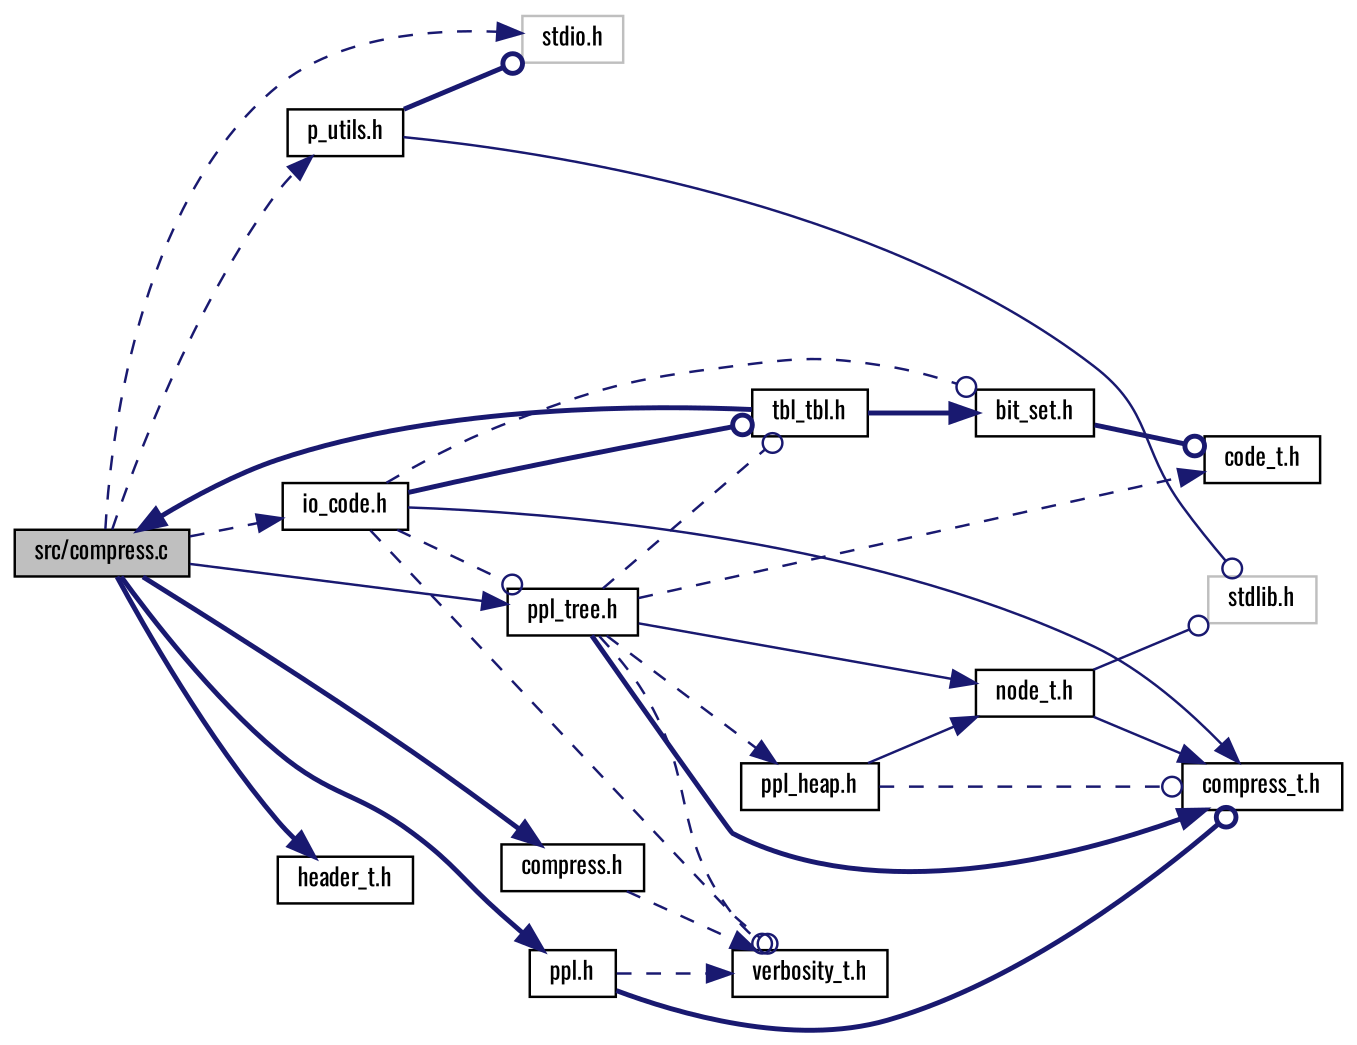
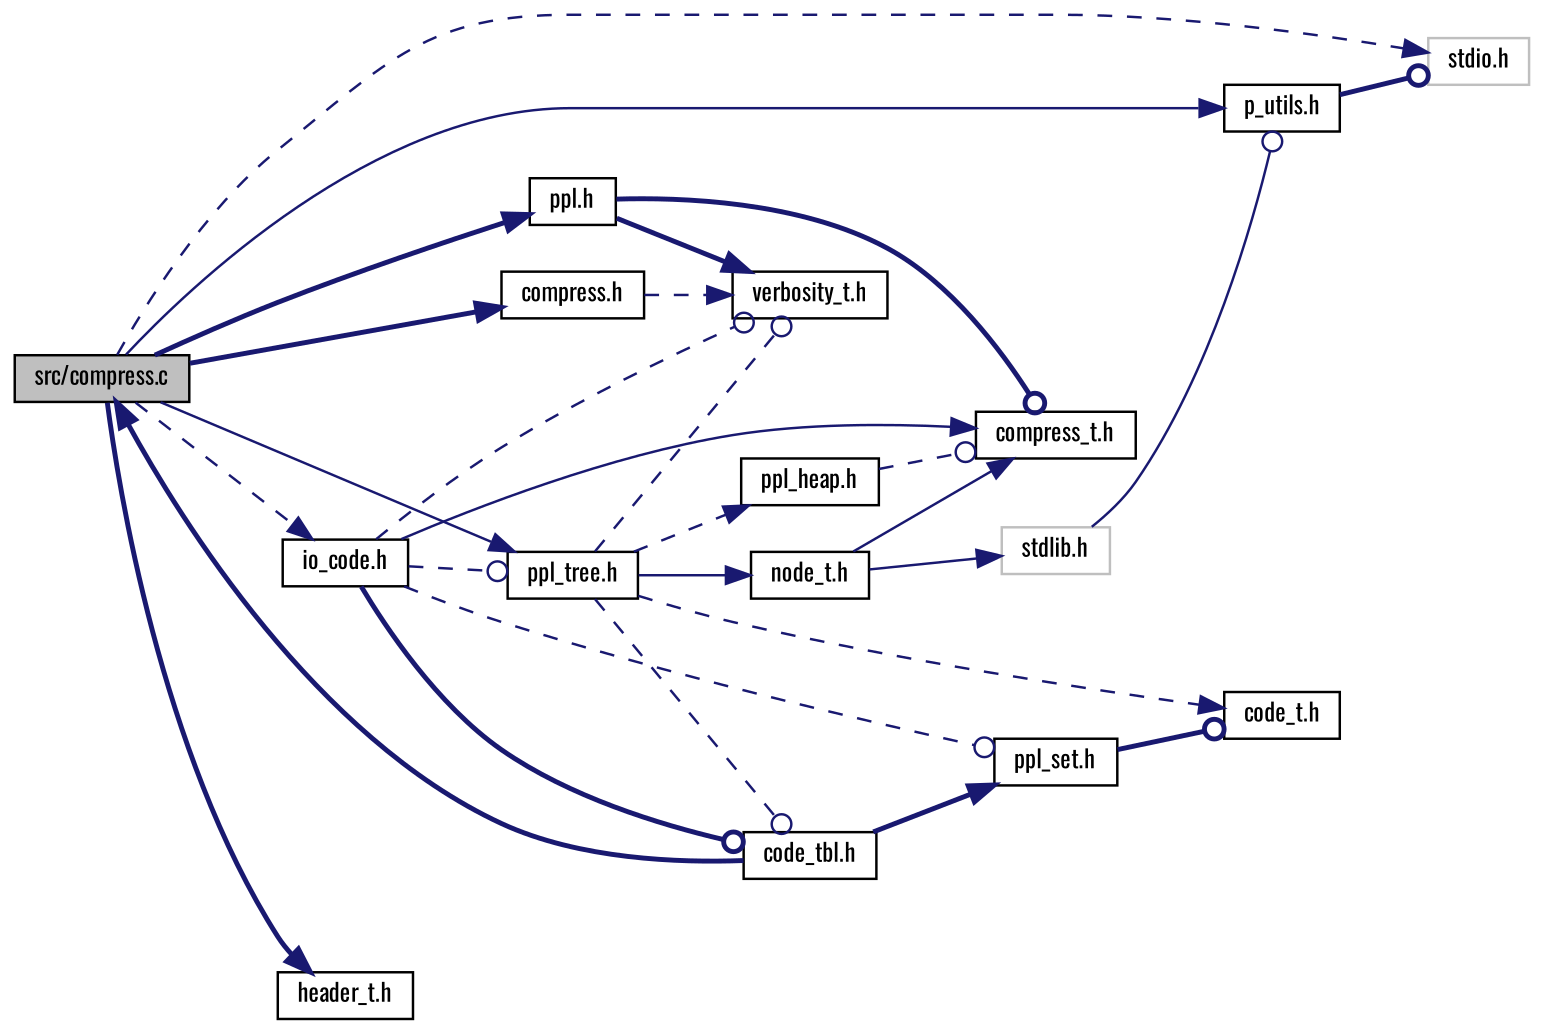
  digraph {
    fontname=Oswald
    rankdir=LR
    node [color=black fillcolor=white fontname=Oswald fontsize=10 shape=record style=filled]
    edge [arrowhead=normal color=midnightblue fontname=Oswald fontsize=10 labelfontname=Helvetica labelfontsize=10 style=dashed]
    n1 [fillcolor=grey75 fontcolor=black height=0.2 label="src/compress.c" width=0.4]
    n2 [color=grey75 height=0.2 label="stdio.h" width=0.4]
    n3 [height=0.2 label="compress.h" width=0.4]
    n4 [height=0.2 label="ppl.h" width=0.4]
    n5 [height=0.2 label="ppl_tree.h" width=0.4]
    n6 [height=0.2 label="io_code.h" width=0.4]
    n7 [height=0.2 label="p_utils.h" width=0.4]
    n8 [height=0.2 label="header_t.h" width=0.4]
    n9 [height=0.2 label="verbosity_t.h" width=0.4]
    n10 [height=0.2 label="compress_t.h" width=0.4]
-   n11 [height=0.2 label="tbl_tbl.h" width=0.4]
+   n11 [height=0.2 label="code_tbl.h" width=0.4]
    n12 [height=0.2 label="node_t.h" width=0.4]
    n13 [height=0.2 label="code_t.h" width=0.4]
    n14 [height=0.2 label="ppl_heap.h" width=0.4]
-   n15 [height=0.2 label="bit_set.h" width=0.4]
+   n15 [height=0.2 label="ppl_set.h" width=0.4]
    n16 [color=grey75 height=0.2 label="stdlib.h" width=0.4]
    n1 -> n2
    n1 -> n3 [style=bold]
    n1 -> n4 [style=bold]
    n1 -> n5 [style=solid]
    n1 -> n6
-   n1 -> n7
+   n1 -> n7 [style=solid]
    n1 -> n8 [style=bold]
    n3 -> n9
-   n4 -> n9
+   n4 -> n9 [style=bold]
    n4 -> n10 [arrowhead=odot style=bold]
    n5 -> n9 [arrowhead=odot]
-   n5 -> n10 [style=bold]
    n5 -> n11 [arrowhead=odot]
    n5 -> n12 [style=solid]
    n5 -> n13
    n5 -> n14
    n6 -> n5 [arrowhead=odot]
    n6 -> n9 [arrowhead=odot]
    n6 -> n10 [style=solid]
    n6 -> n11 [arrowhead=odot style=bold]
    n6 -> n15 [arrowhead=odot]
    n7 -> n2 [arrowhead=odot style=bold]
-   n7 -> n16 [arrowhead=odot style=solid]
+   n16 -> n7 [arrowhead=odot style=solid]
    n11 -> n1 [style=bold]
    n11 -> n15 [style=bold]
    n12 -> n10 [style=solid]
-   n12 -> n16 [arrowhead=odot style=solid]
+   n12 -> n16 [style=solid]
    n14 -> n10 [arrowhead=odot]
-   n14 -> n12 [style=solid]
    n15 -> n13 [arrowhead=odot style=bold]
  }
